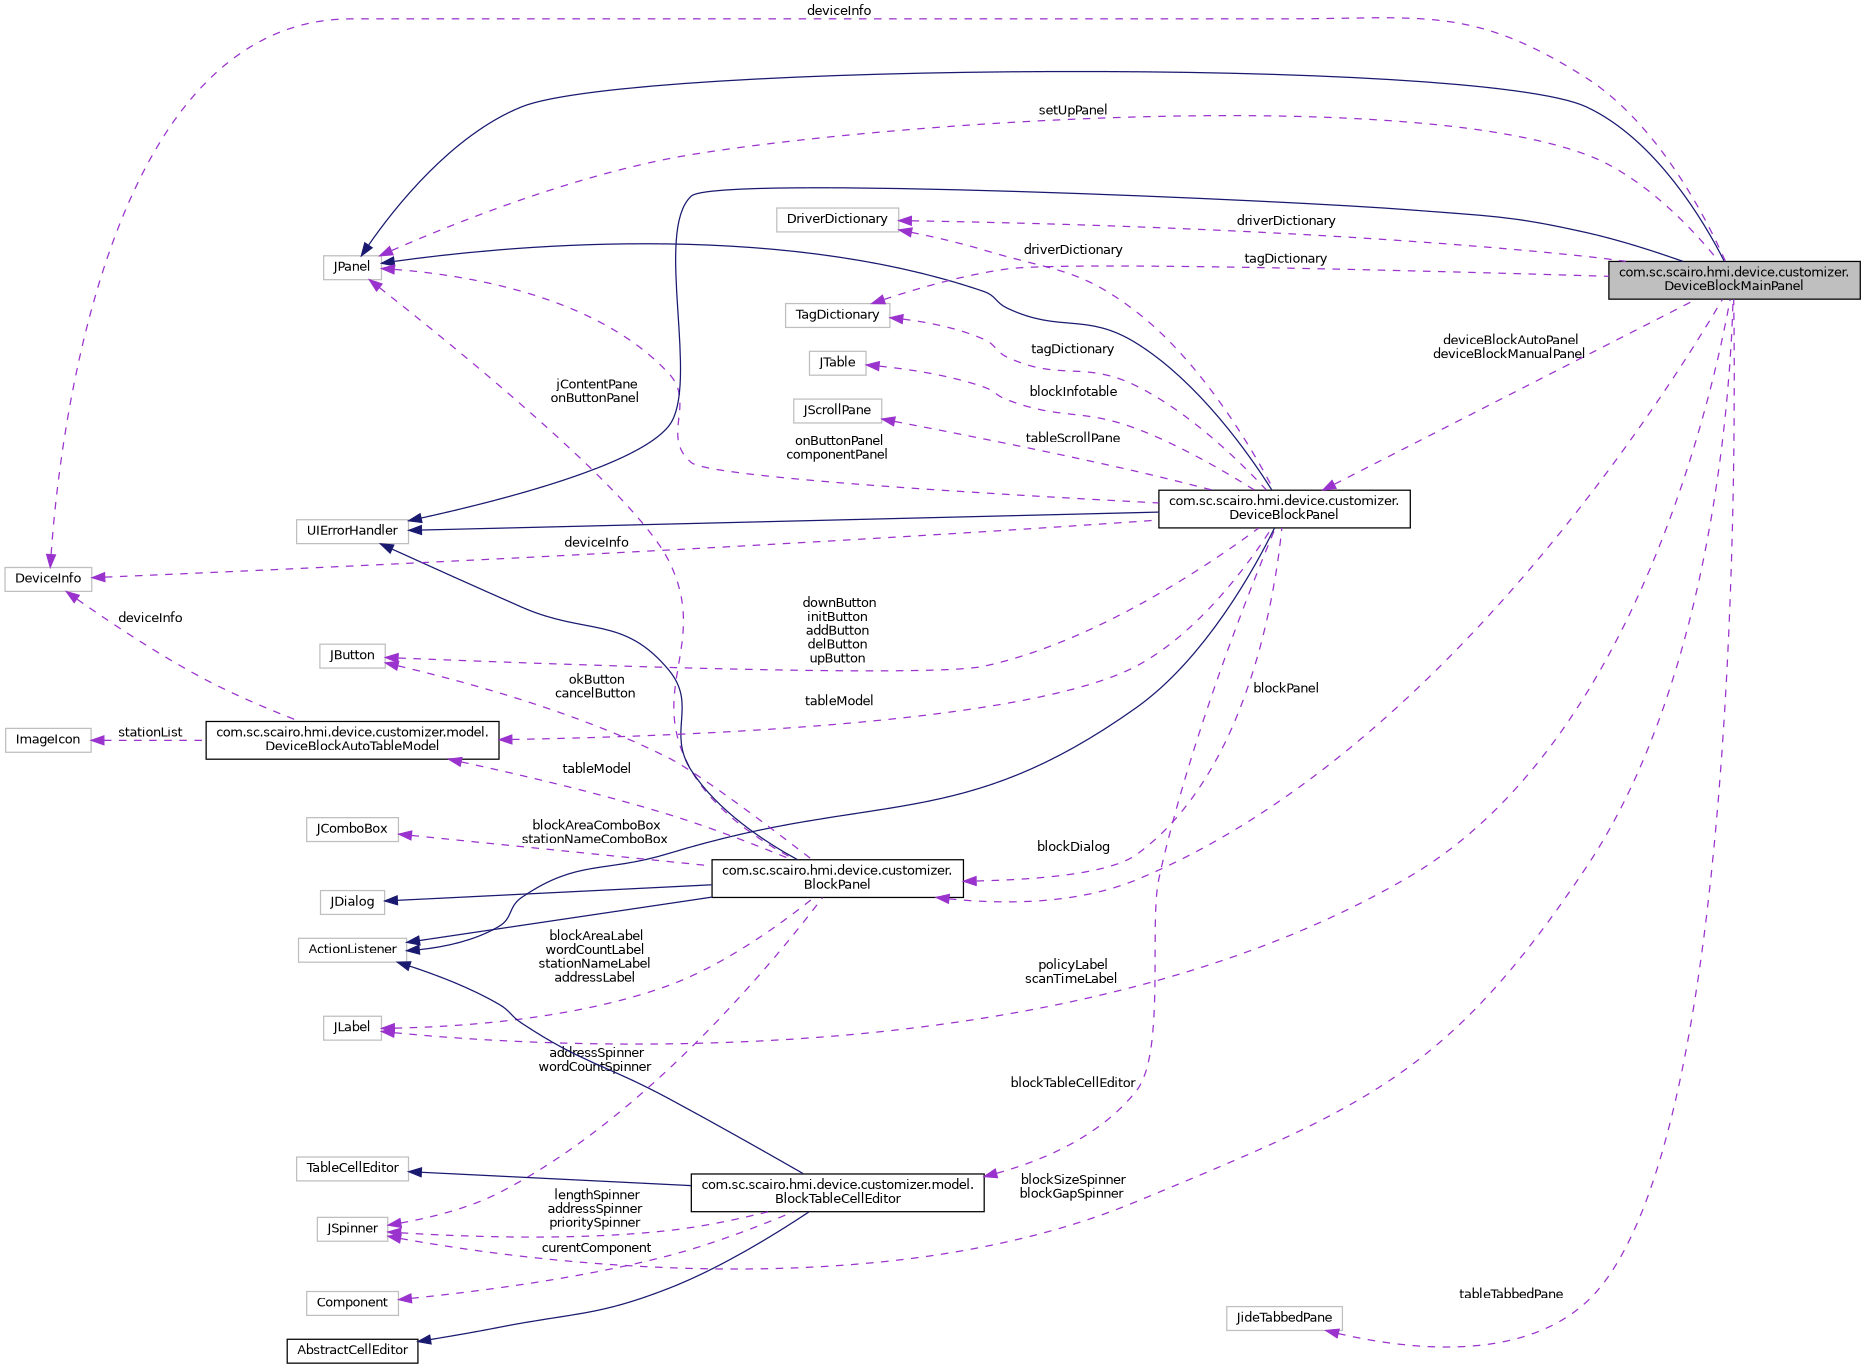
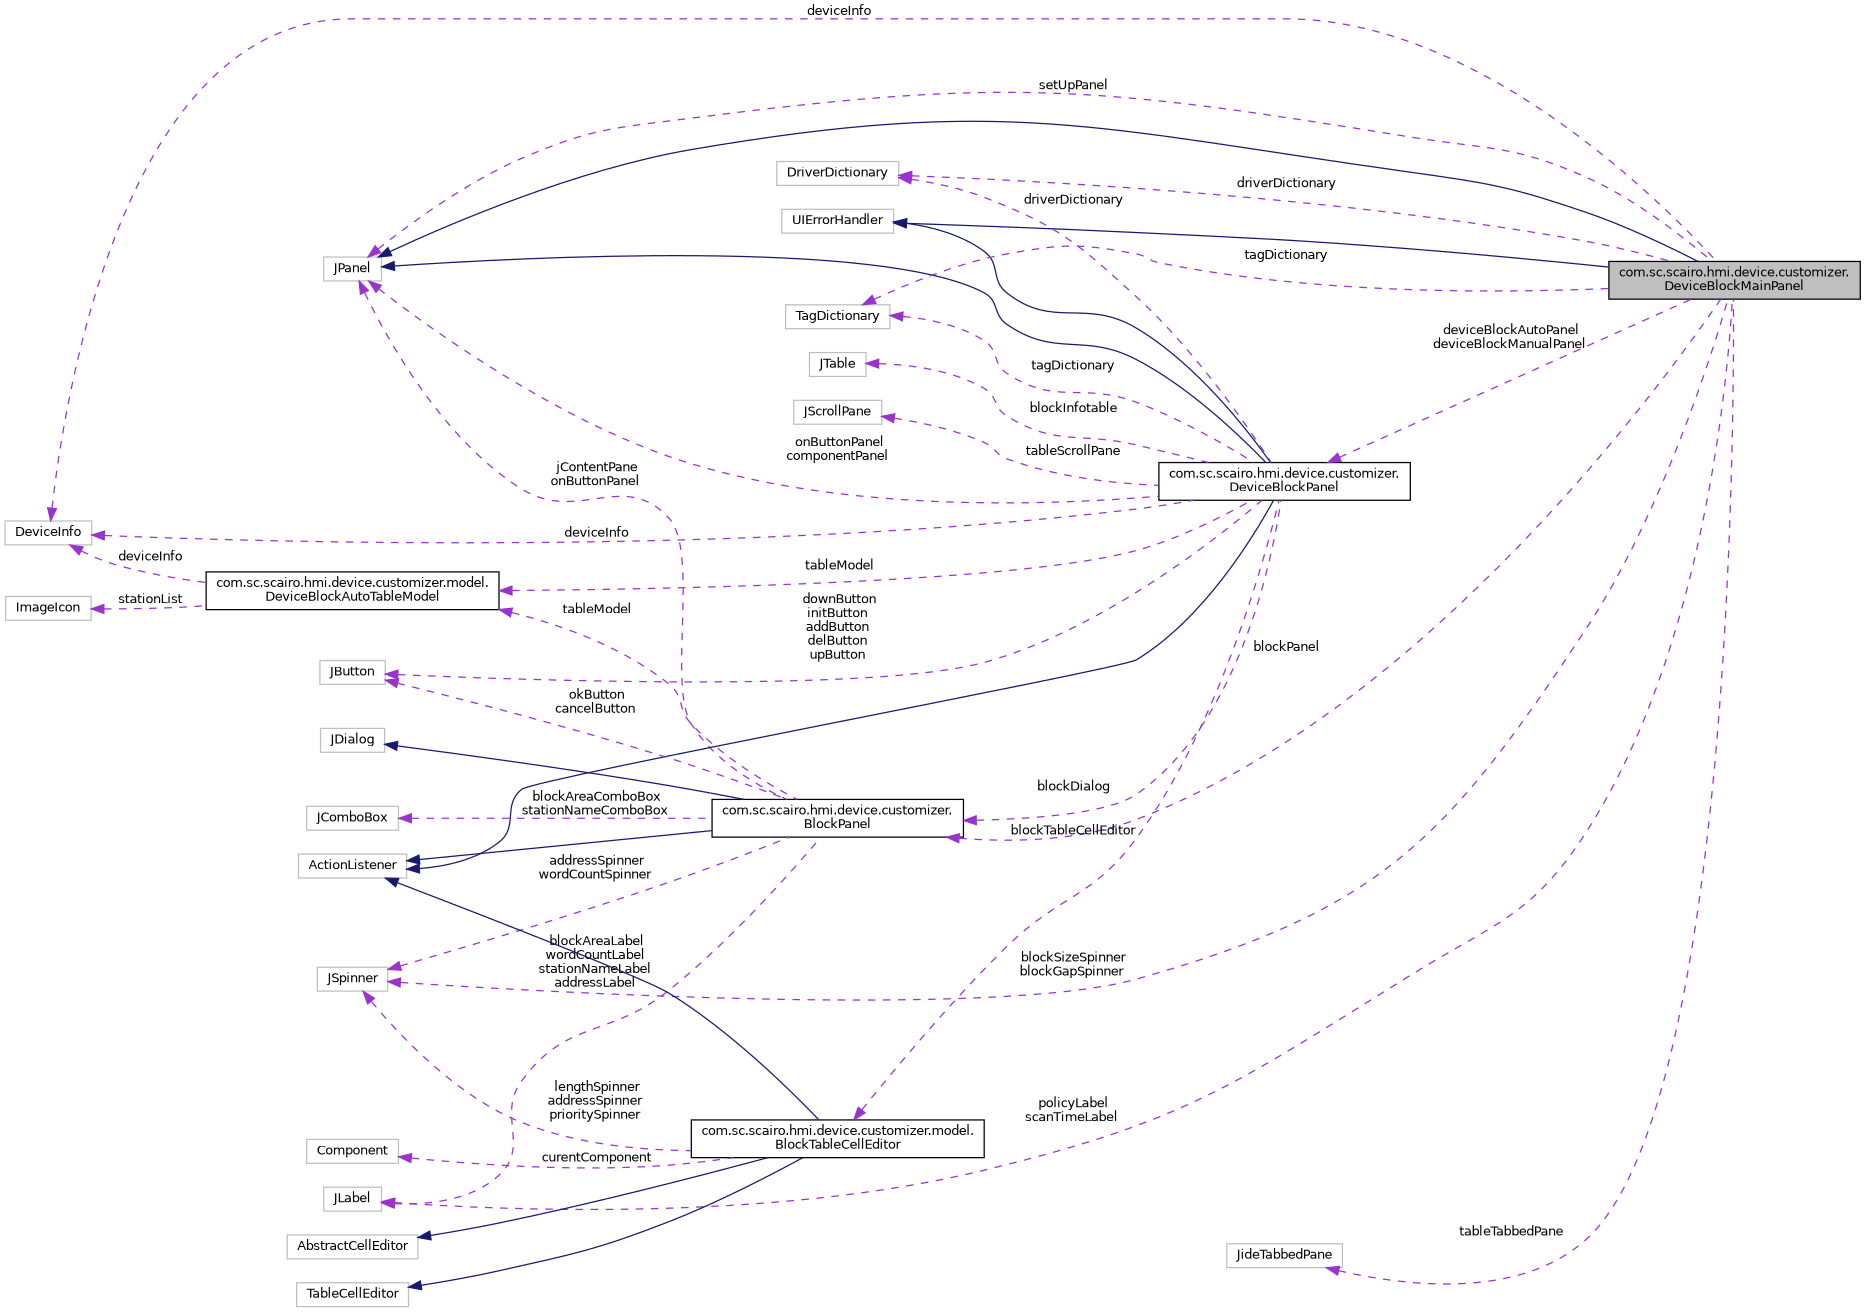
  digraph {
    rankdir=LR
    node [color=grey75 fillcolor=white fontname=Helvetica fontsize=10 shape=record style=filled]
    edge [color=darkorchid3 dir=back fontname=Helvetica fontsize=10 labelfontname=Helvetica labelfontsize=10 style=dashed]
    n1 [color=black fillcolor=grey75 fontcolor=black height=0.2 label="com.sc.scairo.hmi.device.customizer.\lDeviceBlockMainPanel" width=0.4]
    n2 [height=0.2 label=JPanel width=0.4]
    n3 [color=black height=0.2 label="com.sc.scairo.hmi.device.customizer.\lBlockPanel" width=0.4]
    n4 [color=black height=0.2 label="com.sc.scairo.hmi.device.customizer.\lDeviceBlockPanel" width=0.4]
    n5 [height=0.2 label=UIErrorHandler width=0.4]
    n6 [height=0.2 label=TagDictionary width=0.4]
    n7 [height=0.2 label=JSpinner width=0.4]
    n8 [color=black height=0.2 label="com.sc.scairo.hmi.device.customizer.model.\lBlockTableCellEditor" width=0.4]
    n9 [height=0.2 label=JideTabbedPane width=0.4]
    n10 [height=0.2 label=DriverDictionary width=0.4]
    n11 [height=0.2 label=JLabel width=0.4]
    n12 [height=0.2 label=DeviceInfo width=0.4]
    n13 [color=black height=0.2 label="com.sc.scairo.hmi.device.customizer.model.\lDeviceBlockAutoTableModel" width=0.4]
    n14 [height=0.2 label=JDialog width=0.4]
    n15 [height=0.2 label=ActionListener width=0.4]
    n16 [height=0.2 label=ImageIcon width=0.4]
    n17 [height=0.2 label=JButton width=0.4]
    n18 [height=0.2 label=JComboBox width=0.4]
-   n19 [color=black height=0.2 label=AbstractCellEditor width=0.4]
+   n19 [height=0.2 label=AbstractCellEditor width=0.4]
    n20 [height=0.2 label=TableCellEditor width=0.4]
    n21 [height=0.2 label=Component width=0.4]
    n22 [height=0.2 label=JTable width=0.4]
    n23 [height=0.2 label=JScrollPane width=0.4]
    n2 -> n1 [color=midnightblue style=solid]
    n2 -> n1 [label=" setUpPanel"]
    n2 -> n3 [label=" jContentPane\nonButtonPanel"]
    n2 -> n4 [color=midnightblue style=solid]
    n2 -> n4 [label=" onButtonPanel\ncomponentPanel"]
    n3 -> n1 [label=" blockPanel"]
    n3 -> n4 [label=" blockDialog"]
    n4 -> n1 [label=" deviceBlockAutoPanel\ndeviceBlockManualPanel"]
    n5 -> n1 [color=midnightblue style=solid]
-   n5 -> n3 [color=midnightblue style=solid]
    n5 -> n4 [color=midnightblue style=solid]
    n6 -> n1 [label=" tagDictionary"]
    n6 -> n4 [label=" tagDictionary"]
    n7 -> n1 [label=" blockSizeSpinner\nblockGapSpinner"]
    n7 -> n3 [label=" addressSpinner\nwordCountSpinner"]
    n7 -> n8 [label=" lengthSpinner\naddressSpinner\nprioritySpinner"]
    n8 -> n4 [label=" blockTableCellEditor"]
    n9 -> n1 [label=" tableTabbedPane"]
    n10 -> n1 [label=" driverDictionary"]
    n10 -> n4 [label=" driverDictionary"]
    n11 -> n1 [label=" policyLabel\nscanTimeLabel"]
    n11 -> n3 [label=" blockAreaLabel\nwordCountLabel\nstationNameLabel\naddressLabel"]
    n12 -> n1 [label=" deviceInfo"]
    n12 -> n4 [label=" deviceInfo"]
    n12 -> n13 [label=" deviceInfo"]
    n13 -> n3 [label=" tableModel"]
    n13 -> n4 [label=" tableModel"]
    n14 -> n3 [color=midnightblue style=solid]
    n15 -> n3 [color=midnightblue style=solid]
    n15 -> n4 [color=midnightblue style=solid]
    n15 -> n8 [color=midnightblue style=solid]
    n16 -> n13 [label=" stationList"]
    n17 -> n3 [label=" okButton\ncancelButton"]
    n17 -> n4 [label=" downButton\ninitButton\naddButton\ndelButton\nupButton"]
    n18 -> n3 [label=" blockAreaComboBox\nstationNameComboBox"]
    n19 -> n8 [color=midnightblue style=solid]
    n20 -> n8 [color=midnightblue style=solid]
    n21 -> n8 [label=" curentComponent"]
    n22 -> n4 [label=" blockInfotable"]
    n23 -> n4 [label=" tableScrollPane"]
  }
